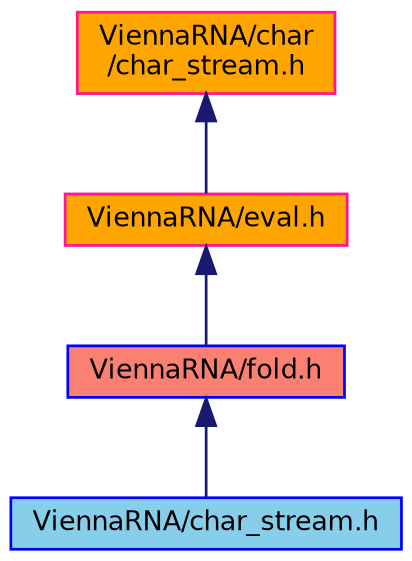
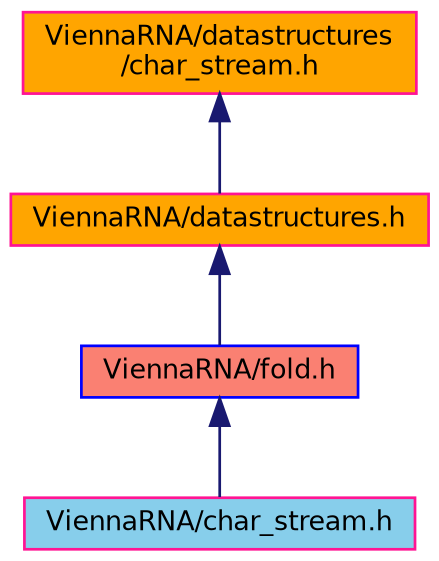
  digraph {
    fontname="DejaVu Sans"
    node [color=deeppink fillcolor=orange fontname="DejaVu Sans" fontsize=10 shape=record style=filled]
    edge [color=midnightblue dir=back fontname="DejaVu Sans" fontsize=10 labelfontname=Helvetica labelfontsize=10 style=solid]
-   n1 [fontcolor=black height=0.2 label="ViennaRNA/char\l/char_stream.h" width=0.4]
-   n2 [height=0.2 label="ViennaRNA/eval.h" width=0.4]
-   n3 [color=blue fillcolor=skyblue height=0.2 label="ViennaRNA/char_stream.h" width=0.4]
+   n1 [fontcolor=black height=0.2 label="ViennaRNA/datastructures\l/char_stream.h" width=0.4]
+   n2 [height=0.2 label="ViennaRNA/datastructures.h" width=0.4]
+   n3 [fillcolor=skyblue height=0.2 label="ViennaRNA/char_stream.h" width=0.4]
    n4 [color=blue fillcolor=salmon height=0.2 label="ViennaRNA/fold.h" width=0.4]
    n1 -> n2
    n2 -> n4
    n4 -> n3
  }
